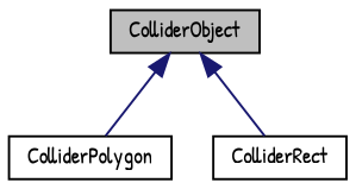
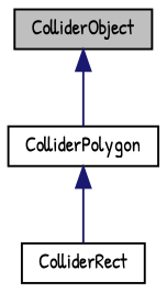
  digraph {
    fontname="Patrick Hand"
    node [color=black fillcolor=white fontname="Patrick Hand" fontsize=10 shape=record style=filled]
    edge [color=midnightblue dir=back fontname="Patrick Hand" fontsize=10 labelfontname=Helvetica labelfontsize=10 style=solid]
    n1 [fillcolor=grey75 fontcolor=black height=0.2 label=ColliderObject width=0.4]
    n2 [height=0.2 label=ColliderPolygon width=0.4]
    n3 [height=0.2 label=ColliderRect width=0.4]
    n1 -> n2
-   n1 -> n3
+   n2 -> n3
  }
